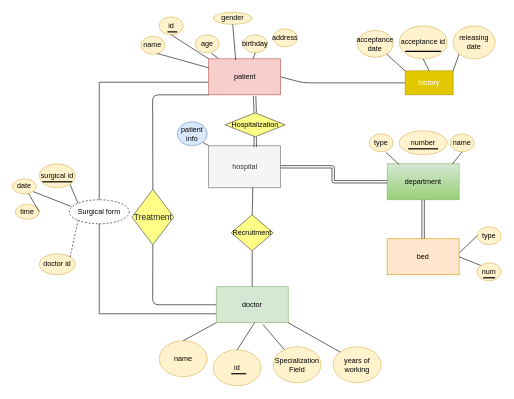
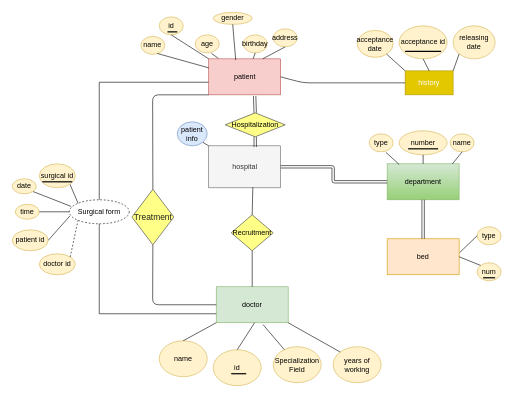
  <mxCell id="0" />
  <mxCell id="1" parent="0" />
  <mxCell id="2" value="hospital" style="rounded=0;whiteSpace=wrap;html=1;fillColor=#f5f5f5;strokeColor=#666666;fontColor=#333333;" vertex="1" parent="1"><mxGeometry x="347.5" y="242.5" width="120" height="70" as="geometry" /></mxCell>
  <mxCell id="3" value="patient" style="rounded=0;whiteSpace=wrap;html=1;fillColor=#f8cecc;strokeColor=#b85450;" vertex="1" parent="1"><mxGeometry x="347.5" y="97.5" width="120" height="60" as="geometry" /></mxCell>
  <mxCell id="4" value="doctor" style="rounded=0;whiteSpace=wrap;html=1;fillColor=#d5e8d4;strokeColor=#82b366;" vertex="1" parent="1"><mxGeometry x="360" y="477.5" width="120" height="60" as="geometry" /></mxCell>
  <mxCell id="5" value="bed" style="rounded=0;whiteSpace=wrap;html=1;fillColor=#ffe6cc;strokeColor=#d79b00;" vertex="1" parent="1"><mxGeometry x="645" y="397.5" width="120" height="60" as="geometry" /></mxCell>
  <mxCell id="6" value="" style="endArrow=none;html=1;exitX=0;exitY=0;exitDx=0;exitDy=0;entryX=1;entryY=1;entryDx=0;entryDy=0;" edge="1" parent="1" source="2" target="7"><mxGeometry width="50" height="50" relative="1" as="geometry"><mxPoint x="125" y="162.5" as="sourcePoint" /><mxPoint x="165" y="147.5" as="targetPoint" /></mxGeometry></mxCell>
  <mxCell id="7" value="patient info" style="ellipse;whiteSpace=wrap;html=1;fillColor=#dae8fc;strokeColor=#6c8ebf;" vertex="1" parent="1"><mxGeometry x="295" y="202.5" width="50" height="40" as="geometry" /></mxCell>
  <mxCell id="8" value="history" style="rounded=0;whiteSpace=wrap;html=1;fillColor=#e3c800;strokeColor=#B09500;fontColor=#ffffff;" vertex="1" parent="1"><mxGeometry x="675" y="117.5" width="80" height="40" as="geometry" /></mxCell>
  <mxCell id="9" value="" style="endArrow=none;html=1;exitX=1;exitY=0.5;exitDx=0;exitDy=0;entryX=0;entryY=0.5;entryDx=0;entryDy=0;" edge="1" parent="1" source="3" target="8"><mxGeometry width="50" height="50" relative="1" as="geometry"><mxPoint x="405" y="97.5" as="sourcePoint" /><mxPoint x="445" y="17.5" as="targetPoint" /><Array as="points"><mxPoint x="505" y="137.5" /><mxPoint x="535" y="137.5" /></Array></mxGeometry></mxCell>
  <mxCell id="10" value="acceptance date" style="ellipse;whiteSpace=wrap;html=1;fillColor=#fff2cc;strokeColor=#d6b656;" vertex="1" parent="1"><mxGeometry x="595" y="50" width="60" height="45" as="geometry" /></mxCell>
  <mxCell id="11" value="acceptance id" style="ellipse;whiteSpace=wrap;html=1;fillColor=#fff2cc;strokeColor=#d6b656;" vertex="1" parent="1"><mxGeometry x="665" y="42.5" width="80" height="55" as="geometry" /></mxCell>
  <mxCell id="12" value="" style="endArrow=none;html=1;exitX=0;exitY=0;exitDx=0;exitDy=0;" edge="1" parent="1" source="8" target="10"><mxGeometry width="50" height="50" relative="1" as="geometry"><mxPoint x="455" y="-52.5" as="sourcePoint" /><mxPoint x="445" y="-42.5" as="targetPoint" /></mxGeometry></mxCell>
  <mxCell id="13" value="" style="endArrow=none;html=1;exitX=0.5;exitY=0;exitDx=0;exitDy=0;entryX=0.5;entryY=1;entryDx=0;entryDy=0;" edge="1" parent="1" source="8" target="11"><mxGeometry width="50" height="50" relative="1" as="geometry"><mxPoint x="495" y="-42.5" as="sourcePoint" /><mxPoint x="545" y="-92.5" as="targetPoint" /></mxGeometry></mxCell>
  <mxCell id="14" value="" style="line;strokeWidth=2;html=1;" vertex="1" parent="1"><mxGeometry x="675" y="80" width="60" height="10" as="geometry" /></mxCell>
  <mxCell id="15" value="releasing date" style="ellipse;whiteSpace=wrap;html=1;fillColor=#fff2cc;strokeColor=#d6b656;" vertex="1" parent="1"><mxGeometry x="755" y="42.5" width="70" height="55" as="geometry" /></mxCell>
  <mxCell id="16" value="" style="endArrow=none;html=1;exitX=0;exitY=1;exitDx=0;exitDy=0;entryX=1;entryY=0;entryDx=0;entryDy=0;" edge="1" parent="1" source="15" target="8"><mxGeometry width="50" height="50" relative="1" as="geometry"><mxPoint x="741" y="143.5" as="sourcePoint" /><mxPoint x="715" y="117.5" as="targetPoint" /></mxGeometry></mxCell>
  <mxCell id="17" value="name" style="ellipse;whiteSpace=wrap;html=1;fillColor=#fff2cc;strokeColor=#d6b656;" vertex="1" parent="1"><mxGeometry x="265" y="567.5" width="80" height="60" as="geometry" /></mxCell>
  <mxCell id="18" value="id" style="ellipse;whiteSpace=wrap;html=1;fillColor=#fff2cc;strokeColor=#d6b656;" vertex="1" parent="1"><mxGeometry x="355" y="582.5" width="80" height="60" as="geometry" /></mxCell>
  <mxCell id="19" value="Specialization Field" style="ellipse;whiteSpace=wrap;html=1;fillColor=#fff2cc;strokeColor=#d6b656;" vertex="1" parent="1"><mxGeometry x="455" y="577.5" width="80" height="60" as="geometry" /></mxCell>
  <mxCell id="20" value="" style="endArrow=none;html=1;entryX=0.65;entryY=1.05;entryDx=0;entryDy=0;entryPerimeter=0;" edge="1" parent="1" source="19" target="4"><mxGeometry width="50" height="50" relative="1" as="geometry"><mxPoint x="505" y="311.5" as="sourcePoint" /><mxPoint x="485" y="291.5" as="targetPoint" /><Array as="points" /></mxGeometry></mxCell>
  <mxCell id="21" value="" style="endArrow=none;html=1;exitX=0.5;exitY=0;exitDx=0;exitDy=0;entryX=0.533;entryY=1;entryDx=0;entryDy=0;entryPerimeter=0;" edge="1" parent="1" source="18" target="4"><mxGeometry width="50" height="50" relative="1" as="geometry"><mxPoint x="419" y="317.5" as="sourcePoint" /><mxPoint x="419" y="297.5" as="targetPoint" /></mxGeometry></mxCell>
  <mxCell id="22" value="" style="endArrow=none;html=1;exitX=0;exitY=1;exitDx=0;exitDy=0;entryX=0.5;entryY=0;entryDx=0;entryDy=0;" edge="1" parent="1" source="4" target="17"><mxGeometry width="50" height="50" relative="1" as="geometry"><mxPoint x="336.716" y="307.503" as="sourcePoint" /><mxPoint x="295" y="336.29" as="targetPoint" /></mxGeometry></mxCell>
  <mxCell id="23" value="" style="line;strokeWidth=2;html=1;" vertex="1" parent="1"><mxGeometry x="385" y="617.5" width="25" height="10" as="geometry" /></mxCell>
  <mxCell id="24" value="years of working" style="ellipse;whiteSpace=wrap;html=1;fillColor=#fff2cc;strokeColor=#d6b656;" vertex="1" parent="1"><mxGeometry x="555" y="577.5" width="80" height="60" as="geometry" /></mxCell>
  <mxCell id="25" value="" style="endArrow=none;html=1;exitX=0;exitY=0;exitDx=0;exitDy=0;entryX=1;entryY=1;entryDx=0;entryDy=0;" edge="1" parent="1" source="24" target="4"><mxGeometry width="50" height="50" relative="1" as="geometry"><mxPoint x="525" y="323.5" as="sourcePoint" /><mxPoint x="499" y="297.5" as="targetPoint" /></mxGeometry></mxCell>
  <mxCell id="26" value="name" style="ellipse;whiteSpace=wrap;html=1;fillColor=#fff2cc;strokeColor=#d6b656;" vertex="1" parent="1"><mxGeometry x="234.38" y="60" width="40" height="30" as="geometry" /></mxCell>
  <mxCell id="27" value="" style="endArrow=none;html=1;exitX=0;exitY=0.25;exitDx=0;exitDy=0;entryX=0.683;entryY=0.95;entryDx=0;entryDy=0;entryPerimeter=0;" edge="1" parent="1" source="3" target="26"><mxGeometry width="50" height="50" relative="1" as="geometry"><mxPoint x="346.716" y="117.497" as="sourcePoint" /><mxPoint x="305" y="93.71" as="targetPoint" /></mxGeometry></mxCell>
  <mxCell id="28" value="id" style="ellipse;whiteSpace=wrap;html=1;fillColor=#fff2cc;strokeColor=#d6b656;" vertex="1" parent="1"><mxGeometry x="265" y="27.5" width="40" height="30" as="geometry" /></mxCell>
  <mxCell id="29" value="" style="line;strokeWidth=2;html=1;" vertex="1" parent="1"><mxGeometry x="278.75" y="47.5" width="16.25" height="10" as="geometry" /></mxCell>
  <mxCell id="30" value="" style="endArrow=none;html=1;exitX=0;exitY=0;exitDx=0;exitDy=0;entryX=0.5;entryY=1;entryDx=0;entryDy=0;" edge="1" parent="1" source="3" target="28"><mxGeometry width="50" height="50" relative="1" as="geometry"><mxPoint x="362.496" y="101.287" as="sourcePoint" /><mxPoint x="295" y="67.5" as="targetPoint" /></mxGeometry></mxCell>
  <mxCell id="31" value="age" style="ellipse;whiteSpace=wrap;html=1;fillColor=#fff2cc;strokeColor=#d6b656;" vertex="1" parent="1"><mxGeometry x="325" y="57.5" width="40" height="30" as="geometry" /></mxCell>
  <mxCell id="32" value="gender" style="ellipse;whiteSpace=wrap;html=1;fillColor=#fff2cc;strokeColor=#d6b656;" vertex="1" parent="1"><mxGeometry x="355" y="20" width="65" height="20" as="geometry" /></mxCell>
  <mxCell id="33" value="birthday" style="ellipse;whiteSpace=wrap;html=1;fillColor=#fff2cc;strokeColor=#d6b656;" vertex="1" parent="1"><mxGeometry x="405" y="57.5" width="40" height="30" as="geometry" /></mxCell>
  <mxCell id="34" value="address" style="ellipse;whiteSpace=wrap;html=1;fillColor=#fff2cc;strokeColor=#d6b656;" vertex="1" parent="1"><mxGeometry x="455" y="47.5" width="40" height="30" as="geometry" /></mxCell>
  <mxCell id="35" value="" style="endArrow=none;html=1;exitX=0.133;exitY=-0.017;exitDx=0;exitDy=0;exitPerimeter=0;entryX=0.675;entryY=1.033;entryDx=0;entryDy=0;entryPerimeter=0;" edge="1" parent="1" source="3" target="31"><mxGeometry width="50" height="50" relative="1" as="geometry"><mxPoint x="405" y="113.5" as="sourcePoint" /><mxPoint x="379.5" y="87.5" as="targetPoint" /></mxGeometry></mxCell>
  <mxCell id="36" value="" style="endArrow=none;html=1;exitX=0.375;exitY=0.033;exitDx=0;exitDy=0;entryX=0.5;entryY=1;entryDx=0;entryDy=0;exitPerimeter=0;" edge="1" parent="1" source="3" target="32"><mxGeometry width="50" height="50" relative="1" as="geometry"><mxPoint x="413.5" y="123.5" as="sourcePoint" /><mxPoint x="388" y="97.5" as="targetPoint" /></mxGeometry></mxCell>
  <mxCell id="37" value="" style="endArrow=none;html=1;exitX=0.617;exitY=0;exitDx=0;exitDy=0;exitPerimeter=0;entryX=0.5;entryY=1;entryDx=0;entryDy=0;" edge="1" parent="1" source="3" target="33"><mxGeometry width="50" height="50" relative="1" as="geometry"><mxPoint x="451" y="113.5" as="sourcePoint" /><mxPoint x="425" y="87.5" as="targetPoint" /></mxGeometry></mxCell>
+ <mxCell id="38" value="" style="endArrow=none;html=1;exitX=0.75;exitY=0;exitDx=0;exitDy=0;entryX=0.5;entryY=1;entryDx=0;entryDy=0;" edge="1" parent="1" source="3" target="34"><mxGeometry width="50" height="50" relative="1" as="geometry"><mxPoint x="491" y="113.5" as="sourcePoint" /><mxPoint x="465" y="87.5" as="targetPoint" /></mxGeometry></mxCell>
  <mxCell id="39" value="department" style="rounded=0;whiteSpace=wrap;html=1;gradientColor=#97d077;fillColor=#d5e8d4;strokeColor=#82b366;" vertex="1" parent="1"><mxGeometry x="645" y="272.5" width="120" height="60" as="geometry" /></mxCell>
  <mxCell id="40" value="Recruitment" style="rhombus;whiteSpace=wrap;html=1;fillColor=#ffff88;strokeColor=#36393d;" vertex="1" parent="1"><mxGeometry x="385" y="357.5" width="70" height="60" as="geometry" /></mxCell>
  <mxCell id="41" value="" style="endArrow=none;html=1;entryX=0.5;entryY=0;entryDx=0;entryDy=0;exitX=0.5;exitY=1;exitDx=0;exitDy=0;" edge="1" parent="1" source="40" target="4"><mxGeometry width="50" height="50" relative="1" as="geometry"><mxPoint x="315" y="337.5" as="sourcePoint" /><mxPoint x="365" y="287.5" as="targetPoint" /><Array as="points" /></mxGeometry></mxCell>
  <mxCell id="42" value="" style="endArrow=none;html=1;entryX=0.5;entryY=0;entryDx=0;entryDy=0;exitX=0.613;exitY=0.986;exitDx=0;exitDy=0;exitPerimeter=0;" edge="1" parent="1" source="2" target="40"><mxGeometry width="50" height="50" relative="1" as="geometry"><mxPoint x="235" y="287.5" as="sourcePoint" /><mxPoint x="274.38" y="277.5" as="targetPoint" /><Array as="points" /></mxGeometry></mxCell>
  <mxCell id="43" value="Hospitalization" style="rhombus;whiteSpace=wrap;html=1;fillColor=#ffff88;strokeColor=#36393d;" vertex="1" parent="1"><mxGeometry x="375" y="187.5" width="100" height="40" as="geometry" /></mxCell>
  <mxCell id="44" value="" style="shape=link;html=1;entryX=0.638;entryY=1.033;entryDx=0;entryDy=0;width=-4;exitX=0.5;exitY=0;exitDx=0;exitDy=0;entryPerimeter=0;" edge="1" parent="1" source="43" target="3"><mxGeometry width="100" relative="1" as="geometry"><mxPoint x="265" y="127" as="sourcePoint" /><mxPoint x="325" y="127" as="targetPoint" /><Array as="points" /></mxGeometry></mxCell>
  <mxCell id="45" value="" style="shape=link;html=1;entryX=0.5;entryY=1;entryDx=0;entryDy=0;exitX=0.646;exitY=0.029;exitDx=0;exitDy=0;exitPerimeter=0;" edge="1" parent="1" source="2" target="43"><mxGeometry width="100" relative="1" as="geometry"><mxPoint x="75" y="127" as="sourcePoint" /><mxPoint x="175" y="127" as="targetPoint" /><Array as="points" /></mxGeometry></mxCell>
  <mxCell id="46" value="" style="shape=link;html=1;exitX=1;exitY=0.5;exitDx=0;exitDy=0;entryX=0;entryY=0.5;entryDx=0;entryDy=0;" edge="1" parent="1" source="2" target="39"><mxGeometry width="100" relative="1" as="geometry"><mxPoint x="234.38" y="237" as="sourcePoint" /><mxPoint x="334.38" y="237" as="targetPoint" /><Array as="points"><mxPoint x="555" y="277.5" /><mxPoint x="555" y="302.5" /></Array></mxGeometry></mxCell>
  <mxCell id="47" value="" style="shape=link;html=1;exitX=0.5;exitY=1;exitDx=0;exitDy=0;entryX=0.5;entryY=0;entryDx=0;entryDy=0;" edge="1" parent="1" source="39" target="5"><mxGeometry width="100" relative="1" as="geometry"><mxPoint x="695" y="367.5" as="sourcePoint" /><mxPoint x="795" y="367.5" as="targetPoint" /></mxGeometry></mxCell>
  <mxCell id="48" value="number" style="ellipse;whiteSpace=wrap;html=1;fillColor=#fff2cc;strokeColor=#d6b656;" vertex="1" parent="1"><mxGeometry x="665" y="217.5" width="80" height="40" as="geometry" /></mxCell>
  <mxCell id="49" value="" style="line;strokeWidth=2;html=1;" vertex="1" parent="1"><mxGeometry x="680" y="242.5" width="50" height="10" as="geometry" /></mxCell>
  <mxCell id="50" value="name" style="ellipse;whiteSpace=wrap;html=1;fillColor=#fff2cc;strokeColor=#d6b656;" vertex="1" parent="1"><mxGeometry x="750" y="222.5" width="40" height="30" as="geometry" /></mxCell>
  <mxCell id="51" value="type" style="ellipse;whiteSpace=wrap;html=1;fillColor=#fff2cc;strokeColor=#d6b656;" vertex="1" parent="1"><mxGeometry x="615" y="222.5" width="40" height="30" as="geometry" /></mxCell>
  <mxCell id="52" value="" style="endArrow=none;html=1;exitX=0.5;exitY=1;exitDx=0;exitDy=0;entryX=0.908;entryY=0;entryDx=0;entryDy=0;entryPerimeter=0;" edge="1" parent="1" source="50" target="39"><mxGeometry width="50" height="50" relative="1" as="geometry"><mxPoint x="800.025" y="257.496" as="sourcePoint" /><mxPoint x="790" y="285.73" as="targetPoint" /></mxGeometry></mxCell>
  <mxCell id="53" value="" style="endArrow=none;html=1;exitX=0.167;exitY=0.017;exitDx=0;exitDy=0;exitPerimeter=0;entryX=0.7;entryY=1.033;entryDx=0;entryDy=0;entryPerimeter=0;" edge="1" parent="1" source="39" target="51"><mxGeometry width="50" height="50" relative="1" as="geometry"><mxPoint x="615" y="270.22" as="sourcePoint" /><mxPoint x="584.206" y="242.505" as="targetPoint" /></mxGeometry></mxCell>
+ <mxCell id="54" value="" style="endArrow=none;html=1;exitX=0.5;exitY=0;exitDx=0;exitDy=0;entryX=0.5;entryY=1;entryDx=0;entryDy=0;" edge="1" parent="1" source="39" target="48"><mxGeometry width="50" height="50" relative="1" as="geometry"><mxPoint x="745" y="272.5" as="sourcePoint" /><mxPoint x="735" y="252.5" as="targetPoint" /></mxGeometry></mxCell>
  <mxCell id="55" value="type" style="ellipse;whiteSpace=wrap;html=1;fillColor=#fff2cc;strokeColor=#d6b656;" vertex="1" parent="1"><mxGeometry x="795" y="377.5" width="40" height="30" as="geometry" /></mxCell>
  <mxCell id="56" value="" style="endArrow=none;html=1;exitX=0;exitY=0.5;exitDx=0;exitDy=0;entryX=1.008;entryY=0.383;entryDx=0;entryDy=0;entryPerimeter=0;" edge="1" parent="1" source="55" target="5"><mxGeometry width="50" height="50" relative="1" as="geometry"><mxPoint x="790" y="407.5" as="sourcePoint" /><mxPoint x="773.96" y="427.5" as="targetPoint" /></mxGeometry></mxCell>
  <mxCell id="57" value="num" style="ellipse;whiteSpace=wrap;html=1;fillColor=#fff2cc;strokeColor=#d6b656;" vertex="1" parent="1"><mxGeometry x="795" y="437.5" width="40" height="30" as="geometry" /></mxCell>
  <mxCell id="58" value="" style="endArrow=none;html=1;exitX=0;exitY=0;exitDx=0;exitDy=0;entryX=1;entryY=0.5;entryDx=0;entryDy=0;" edge="1" parent="1" source="57" target="5"><mxGeometry width="50" height="50" relative="1" as="geometry"><mxPoint x="801.02" y="447.5" as="sourcePoint" /><mxPoint x="778.98" y="427.47" as="targetPoint" /></mxGeometry></mxCell>
  <mxCell id="59" value="" style="line;strokeWidth=2;html=1;" vertex="1" parent="1"><mxGeometry x="805" y="457.5" width="20" height="10" as="geometry" /></mxCell>
  <mxCell id="60" value="Surgical form" style="ellipse;whiteSpace=wrap;html=1;align=center;dashed=1;" vertex="1" parent="1"><mxGeometry x="115" y="332.5" width="100" height="40" as="geometry" /></mxCell>
  <mxCell id="61" value="" style="endArrow=none;html=1;rounded=0;entryX=0;entryY=0.75;entryDx=0;entryDy=0;exitX=0.5;exitY=1;exitDx=0;exitDy=0;" edge="1" parent="1" source="60" target="4"><mxGeometry relative="1" as="geometry"><mxPoint x="95" y="497.5" as="sourcePoint" /><mxPoint x="255" y="497.5" as="targetPoint" /><Array as="points"><mxPoint x="165" y="522.5" /></Array></mxGeometry></mxCell>
  <mxCell id="62" value="" style="endArrow=none;html=1;rounded=0;entryX=-0.004;entryY=0.65;entryDx=0;entryDy=0;entryPerimeter=0;exitX=0.5;exitY=0;exitDx=0;exitDy=0;" edge="1" parent="1" source="60" target="3"><mxGeometry relative="1" as="geometry"><mxPoint x="155" y="137" as="sourcePoint" /><mxPoint x="315" y="137" as="targetPoint" /><Array as="points"><mxPoint x="165" y="136.5" /></Array></mxGeometry></mxCell>
  <mxCell id="63" value="" style="endArrow=none;html=1;entryX=0;entryY=0;entryDx=0;entryDy=0;exitX=1;exitY=1;exitDx=0;exitDy=0;" edge="1" parent="1" source="64" target="60"><mxGeometry width="50" height="50" relative="1" as="geometry"><mxPoint x="105" y="317.5" as="sourcePoint" /><mxPoint x="115" y="287.5" as="targetPoint" /></mxGeometry></mxCell>
  <mxCell id="64" value="surgical id" style="ellipse;whiteSpace=wrap;html=1;fillColor=#fff2cc;strokeColor=#d6b656;" vertex="1" parent="1"><mxGeometry x="65" y="272.5" width="60" height="40" as="geometry" /></mxCell>
  <mxCell id="65" value="" style="line;strokeWidth=2;html=1;" vertex="1" parent="1"><mxGeometry x="70" y="297.5" width="50" height="10" as="geometry" /></mxCell>
  <mxCell id="66" value="" style="endArrow=none;html=1;exitX=1;exitY=1;exitDx=0;exitDy=0;entryX=0.03;entryY=0.275;entryDx=0;entryDy=0;entryPerimeter=0;" edge="1" parent="1" source="67" target="60"><mxGeometry width="50" height="50" relative="1" as="geometry"><mxPoint x="49" y="318.5" as="sourcePoint" /><mxPoint x="114" y="345.5" as="targetPoint" /></mxGeometry></mxCell>
  <mxCell id="67" value="date" style="ellipse;whiteSpace=wrap;html=1;fillColor=#fff2cc;strokeColor=#d6b656;" vertex="1" parent="1"><mxGeometry x="20" y="297.5" width="40" height="25" as="geometry" /></mxCell>
  <mxCell id="68" value="time" style="ellipse;whiteSpace=wrap;html=1;fillColor=#fff2cc;strokeColor=#d6b656;" vertex="1" parent="1"><mxGeometry x="25" y="340" width="40" height="25" as="geometry" /></mxCell>
- <mxCell id="69" value="" style="endArrow=none;html=1;exitX=1;exitY=0.5;exitDx=0;exitDy=0;" edge="1" parent="1" source="68" target="67"><mxGeometry width="50" height="50" relative="1" as="geometry"><mxPoint x="75.003" y="357.502" as="sourcePoint" /><mxPoint x="88.435" y="389.218" as="targetPoint" /></mxGeometry></mxCell>
+ <mxCell id="69" value="" style="endArrow=none;html=1;entryX=0;entryY=0.5;entryDx=0;entryDy=0;exitX=1;exitY=0.5;exitDx=0;exitDy=0;" edge="1" parent="1" source="68" target="60"><mxGeometry width="50" height="50" relative="1" as="geometry"><mxPoint x="75.003" y="357.502" as="sourcePoint" /><mxPoint x="88.435" y="389.218" as="targetPoint" /></mxGeometry></mxCell>
+ <mxCell id="70" value="patient id" style="ellipse;whiteSpace=wrap;html=1;fillColor=#fff2cc;strokeColor=#d6b656;" vertex="1" parent="1"><mxGeometry x="20" y="382.5" width="60" height="35" as="geometry" /></mxCell>
+ <mxCell id="71" value="" style="endArrow=none;html=1;entryX=0.01;entryY=0.675;entryDx=0;entryDy=0;exitX=1;exitY=0.5;exitDx=0;exitDy=0;entryPerimeter=0;" edge="1" parent="1" source="70" target="60"><mxGeometry width="50" height="50" relative="1" as="geometry"><mxPoint x="65" y="386.25" as="sourcePoint" /><mxPoint x="110" y="398.75" as="targetPoint" /></mxGeometry></mxCell>
  <mxCell id="72" value="doctor id" style="ellipse;whiteSpace=wrap;html=1;fillColor=#fff2cc;strokeColor=#d6b656;" vertex="1" parent="1"><mxGeometry x="65" y="422.5" width="60" height="35" as="geometry" /></mxCell>
  <mxCell id="73" value="" style="endArrow=none;html=1;entryX=0;entryY=1;entryDx=0;entryDy=0;exitX=1;exitY=0;exitDx=0;exitDy=0;dashed=1;" edge="1" parent="1" source="72" target="60"><mxGeometry width="50" height="50" relative="1" as="geometry"><mxPoint x="95" y="392.5" as="sourcePoint" /><mxPoint x="115" y="405" as="targetPoint" /></mxGeometry></mxCell>
  <mxCell id="74" value="&lt;pre class=&quot;tw-data-text tw-text-large XcVN5d tw-ta&quot; id=&quot;tw-target-text&quot; dir=&quot;ltr&quot; style=&quot;line-height: 36px ; border: none ; padding: 2px 0px 2px 0.14em ; position: relative ; margin-top: -2px ; margin-bottom: -2px ; resize: none ; font-family: inherit ; overflow: hidden ; width: 277px ; overflow-wrap: break-word ; color: rgb(34 , 34 , 34)&quot;&gt;&lt;span lang=&quot;en&quot;&gt;&lt;font style=&quot;font-size: 14px&quot;&gt;Treatment&lt;/font&gt;&lt;/span&gt;&lt;/pre&gt;" style="rhombus;whiteSpace=wrap;html=1;align=center;fillColor=#ffff88;strokeColor=#36393d;" vertex="1" parent="1"><mxGeometry x="219.38" y="315" width="70" height="92.5" as="geometry" /></mxCell>
  <mxCell id="75" value="" style="endArrow=none;html=1;entryX=0;entryY=1;entryDx=0;entryDy=0;exitX=0.5;exitY=0;exitDx=0;exitDy=0;" edge="1" parent="1" source="74" target="3"><mxGeometry width="50" height="50" relative="1" as="geometry"><mxPoint x="575" y="357.5" as="sourcePoint" /><mxPoint x="525" y="167.5" as="targetPoint" /><Array as="points"><mxPoint x="254" y="157.5" /></Array></mxGeometry></mxCell>
  <mxCell id="76" value="" style="endArrow=none;html=1;entryX=0.5;entryY=1;entryDx=0;entryDy=0;exitX=0;exitY=0.5;exitDx=0;exitDy=0;" edge="1" parent="1" source="4" target="74"><mxGeometry width="50" height="50" relative="1" as="geometry"><mxPoint x="205" y="487.5" as="sourcePoint" /><mxPoint x="255" y="437.5" as="targetPoint" /><Array as="points"><mxPoint x="254" y="507.5" /></Array></mxGeometry></mxCell>
